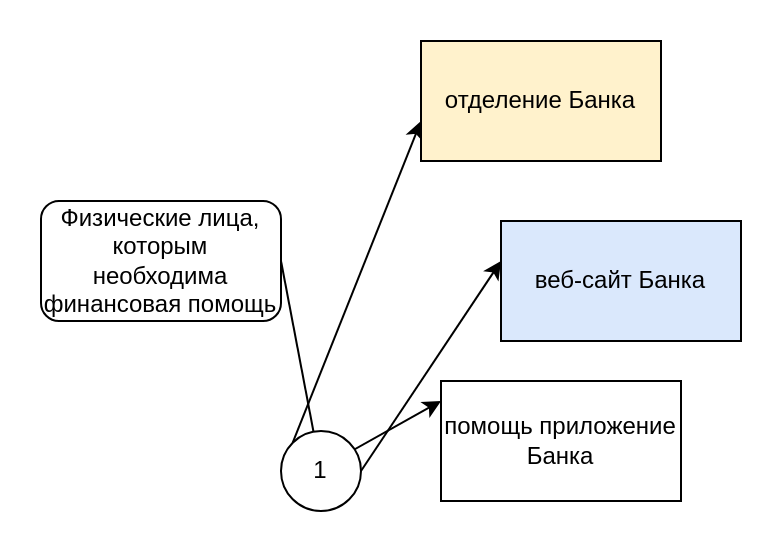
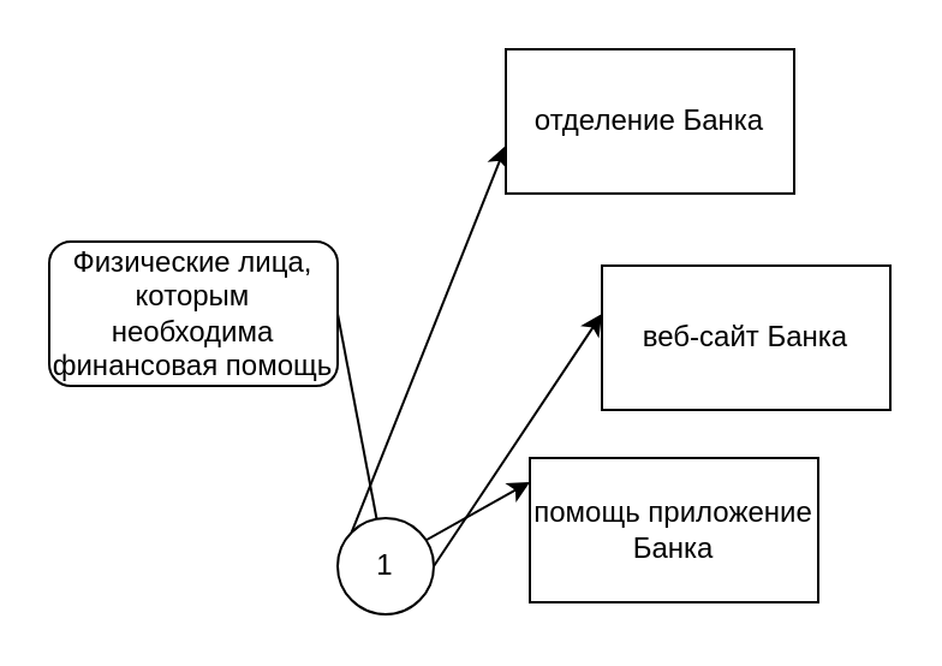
  <mxCell id="0" />
  <mxCell id="1" parent="0" />
  <mxCell id="2" value="&lt;font style=&quot;vertical-align: inherit;&quot;&gt;&lt;font style=&quot;vertical-align: inherit;&quot;&gt;Физические лица, которым необходима финансовая помощь&lt;/font&gt;&lt;/font&gt;" style="rounded=1;whiteSpace=wrap;html=1;" vertex="1" parent="1"><mxGeometry x="20" y="100" width="120" height="60" as="geometry" /></mxCell>
  <mxCell id="3" value="" style="endArrow=classic;html=1;rounded=0;exitX=0;exitY=0;exitDx=0;exitDy=0;" edge="1" parent="1" source="10"><mxGeometry width="50" height="50" relative="1" as="geometry"><mxPoint x="160" y="110" as="sourcePoint" /><mxPoint x="210" y="60" as="targetPoint" /></mxGeometry></mxCell>
  <mxCell id="4" value="" style="endArrow=classic;html=1;rounded=0;exitX=1;exitY=0.5;exitDx=0;exitDy=0;" edge="1" parent="1" source="10"><mxGeometry width="50" height="50" relative="1" as="geometry"><mxPoint x="180" y="140" as="sourcePoint" /><mxPoint x="250" y="130" as="targetPoint" /><Array as="points" /></mxGeometry></mxCell>
  <mxCell id="5" value="" style="endArrow=classic;html=1;rounded=0;exitX=0.125;exitY=0.675;exitDx=0;exitDy=0;exitPerimeter=0;" edge="1" parent="1" source="10"><mxGeometry width="50" height="50" relative="1" as="geometry"><mxPoint x="180" y="170" as="sourcePoint" /><mxPoint x="220" y="200" as="targetPoint" /></mxGeometry></mxCell>
- <mxCell id="6" value="&lt;font style=&quot;vertical-align: inherit;&quot;&gt;&lt;font style=&quot;vertical-align: inherit;&quot;&gt;отделение Банка&lt;/font&gt;&lt;/font&gt;" style="rounded=0;whiteSpace=wrap;html=1;fillColor=#fff2cc;" vertex="1" parent="1"><mxGeometry x="210" y="20" width="120" height="60" as="geometry" /></mxCell>
- <mxCell id="7" value="&lt;font style=&quot;vertical-align: inherit;&quot;&gt;&lt;font style=&quot;vertical-align: inherit;&quot;&gt;веб-сайт Банка&lt;/font&gt;&lt;/font&gt;" style="rounded=0;whiteSpace=wrap;html=1;fillColor=#dae8fc;" vertex="1" parent="1"><mxGeometry x="250" y="110" width="120" height="60" as="geometry" /></mxCell>
+ <mxCell id="6" value="&lt;font style=&quot;vertical-align: inherit;&quot;&gt;&lt;font style=&quot;vertical-align: inherit;&quot;&gt;отделение Банка&lt;/font&gt;&lt;/font&gt;" style="rounded=0;whiteSpace=wrap;html=1;" vertex="1" parent="1"><mxGeometry x="210" y="20" width="120" height="60" as="geometry" /></mxCell>
+ <mxCell id="7" value="&lt;font style=&quot;vertical-align: inherit;&quot;&gt;&lt;font style=&quot;vertical-align: inherit;&quot;&gt;веб-сайт Банка&lt;/font&gt;&lt;/font&gt;" style="rounded=0;whiteSpace=wrap;html=1;" vertex="1" parent="1"><mxGeometry x="250" y="110" width="120" height="60" as="geometry" /></mxCell>
  <mxCell id="8" value="&lt;font style=&quot;vertical-align: inherit;&quot;&gt;&lt;font style=&quot;vertical-align: inherit;&quot;&gt;помощь приложение Банка&lt;/font&gt;&lt;/font&gt;" style="rounded=0;whiteSpace=wrap;html=1;" vertex="1" parent="1"><mxGeometry x="220" y="190" width="120" height="60" as="geometry" /></mxCell>
  <mxCell id="9" value="" style="endArrow=none;html=1;rounded=0;exitX=1;exitY=0.5;exitDx=0;exitDy=0;" edge="1" parent="1" source="2" target="10"><mxGeometry width="50" height="50" relative="1" as="geometry"><mxPoint x="160" y="130" as="sourcePoint" /><mxPoint x="250" y="130" as="targetPoint" /><Array as="points" /></mxGeometry></mxCell>
  <mxCell id="10" value="&lt;font style=&quot;vertical-align: inherit;&quot;&gt;&lt;font style=&quot;vertical-align: inherit;&quot;&gt;1&lt;/font&gt;&lt;/font&gt;" style="ellipse;whiteSpace=wrap;html=1;aspect=fixed;" vertex="1" parent="1"><mxGeometry x="140" y="215" width="40" height="40" as="geometry" /></mxCell>
